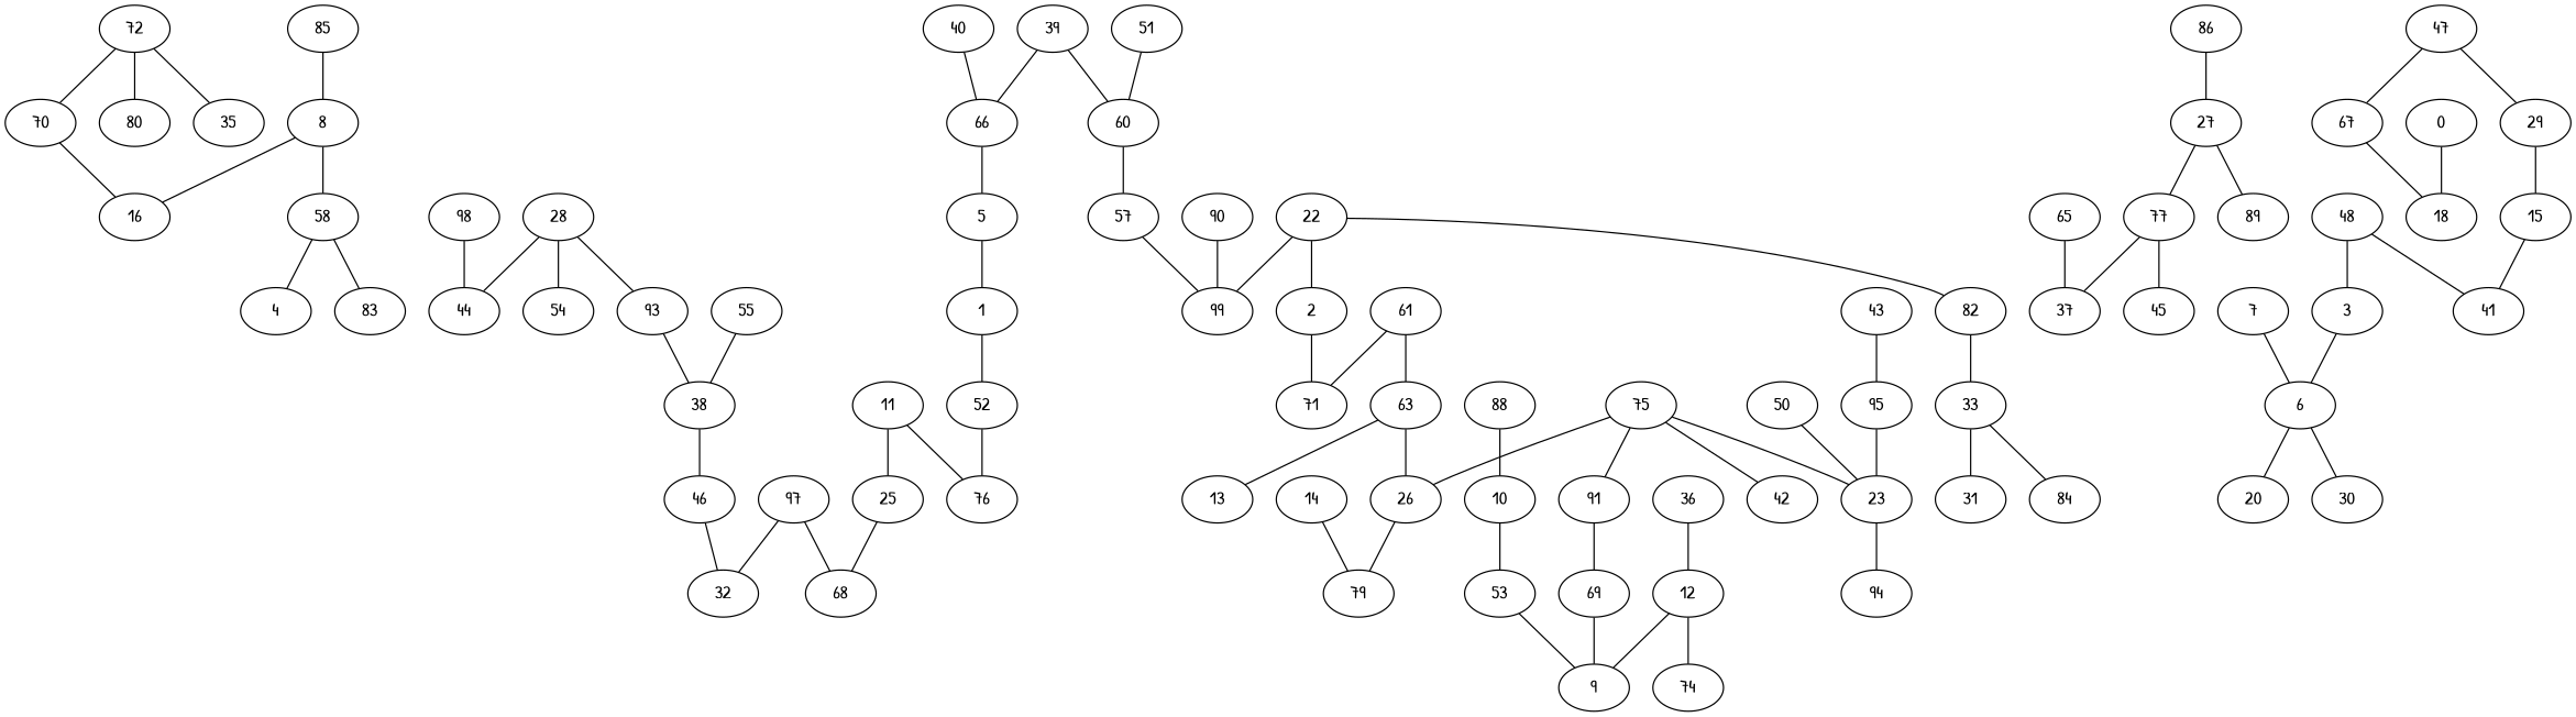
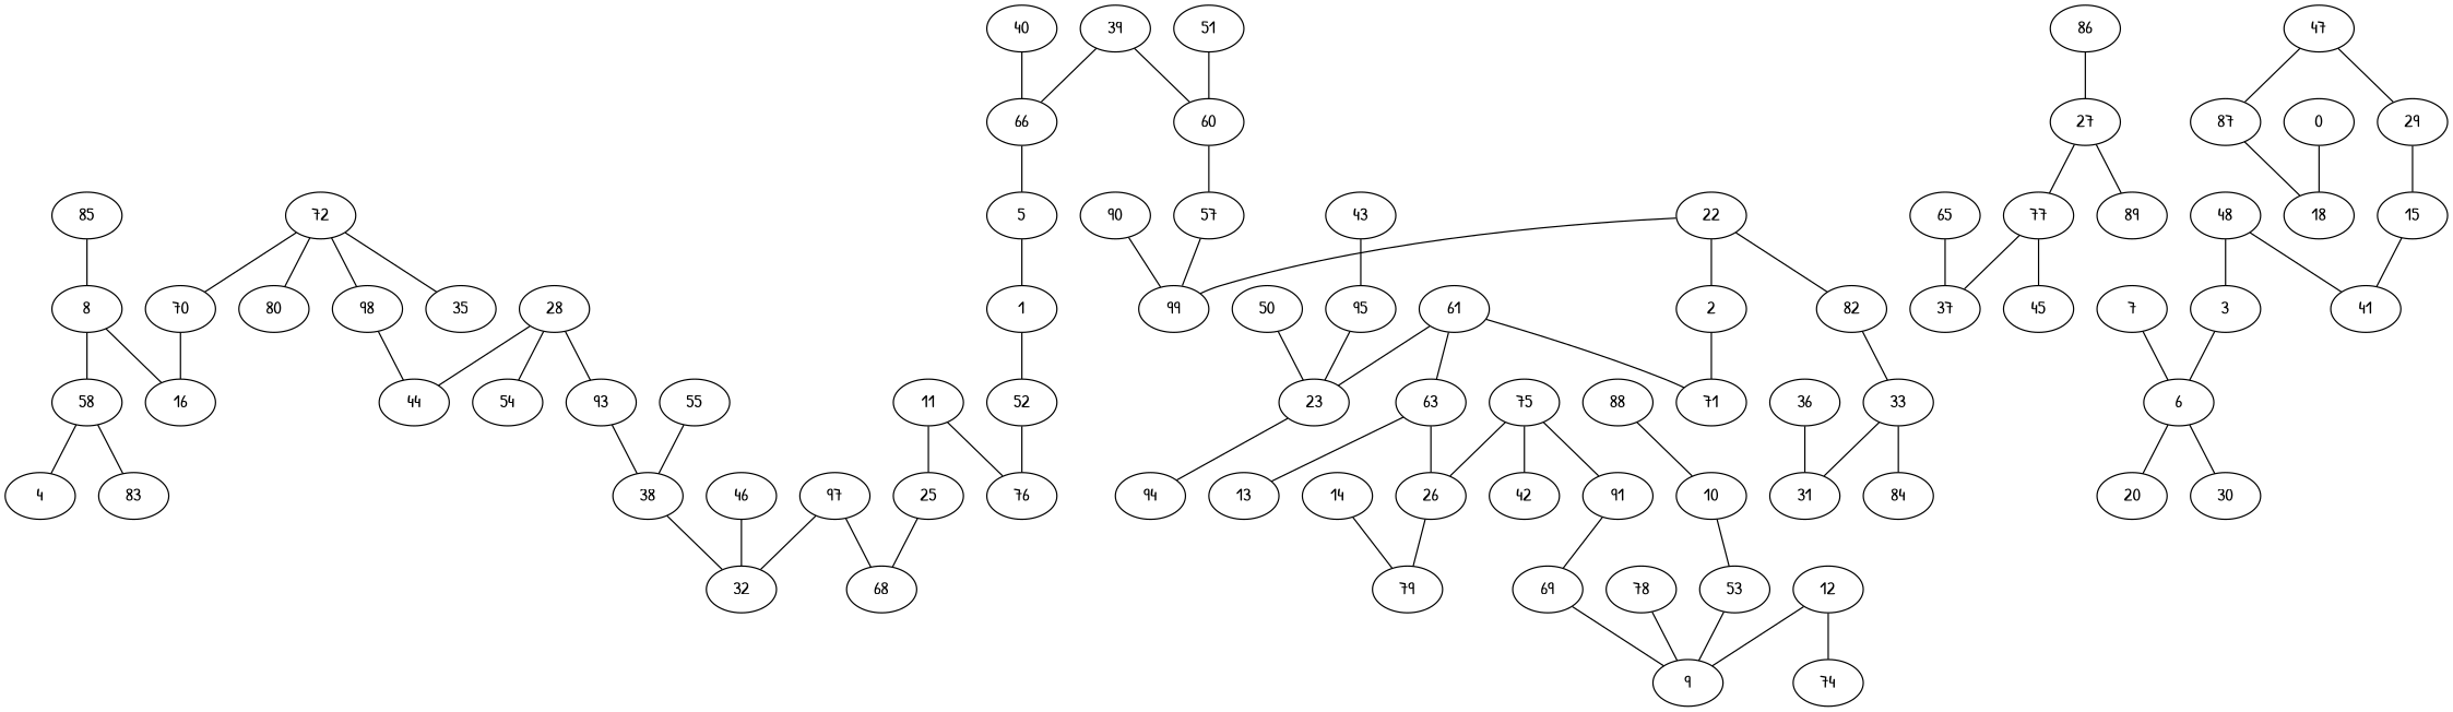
  graph {
    fontname="Patrick Hand"
    node [fontname="Patrick Hand"]
    edge [fontname="Patrick Hand"]
    72
    70
    80
    98
    35
    16
    44
    22
    2
    99
    82
    71
    33
    65
    37
    36
    31
    53
    9
+   78
    39
    66
    60
    5
    57
    1
    10
    75
    91
    26
    42
    69
    79
    3
    6
    20
    30
    7
    84
    52
    76
    50
    23
    94
    40
    8
    58
    4
    83
    63
    13
    61
    77
    45
    86
    27
    89
    51
    28
    54
    93
    38
    90
    25
    68
    48
    41
    12
    74
    0
    18
    32
    47
-   67
+   67 [label=87]
    29
    15
    11
    97
    85
    55
    46
    43
    95
    88
    14
    72 -- 70
    72 -- 80
+   72 -- 98
    72 -- 35
    70 -- 16
    98 -- 44
    22 -- 2
    22 -- 99
    22 -- 82
    2 -- 71
    82 -- 33
    33 -- 31
    33 -- 84
    65 -- 37
-   36 -- 12
+   36 -- 31
    53 -- 9
+   78 -- 9
    39 -- 66
    39 -- 60
    66 -- 5
    60 -- 57
    5 -- 1
    57 -- 99
    1 -- 52
    10 -- 53
    75 -- 91
    75 -- 26
    75 -- 42
    91 -- 69
    26 -- 79
    69 -- 9
    3 -- 6
    6 -- 20
    6 -- 30
    7 -- 6
    52 -- 76
    50 -- 23
    23 -- 94
    40 -- 66
    8 -- 16
    8 -- 58
    58 -- 4
    58 -- 83
    63 -- 26
    63 -- 13
    61 -- 71
-   75 -- 23
+   61 -- 23
    61 -- 63
    77 -- 37
    77 -- 45
    86 -- 27
    27 -- 77
    27 -- 89
    51 -- 60
    28 -- 44
    28 -- 54
    28 -- 93
    93 -- 38
-   38 -- 46
+   38 -- 32
    90 -- 99
    25 -- 68
    48 -- 3
    48 -- 41
    12 -- 9
    12 -- 74
    0 -- 18
    47 -- 67
    47 -- 29
    67 -- 18
    29 -- 15
    15 -- 41
    11 -- 76
    11 -- 25
    97 -- 68
    97 -- 32
    85 -- 8
    55 -- 38
    46 -- 32
    43 -- 95
    95 -- 23
    88 -- 10
    14 -- 79
  }
